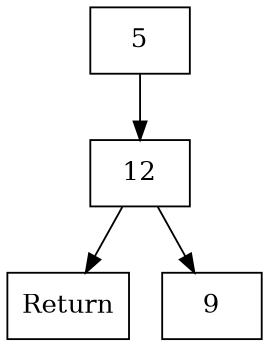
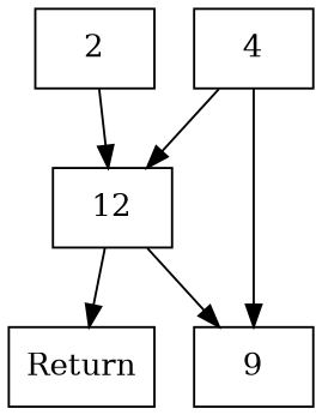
  digraph {
    node [shape=box]
-   2 [label=5]
+   2
    12
    Return
    9
+   4
    2 -> 12
    12 -> Return
    12 -> 9
+   4 -> 12
+   4 -> 9
  }
